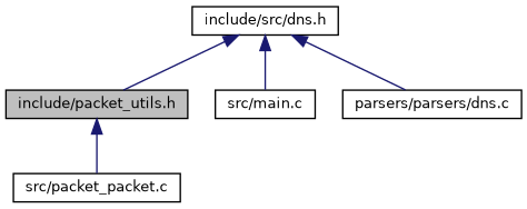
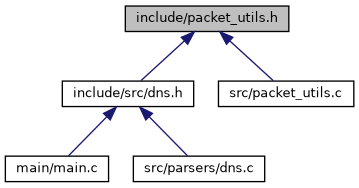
  digraph {
    node [color=black fillcolor=white fontname=Helvetica fontsize=10 shape=record style=filled]
    edge [color=midnightblue dir=back fontname=Helvetica fontsize=10 labelfontname=Helvetica labelfontsize=10 style=solid]
    n1 [fillcolor=grey75 fontcolor=black height=0.2 label="include/packet_utils.h" width=0.4]
    n2 [height=0.2 label="include/src/dns.h" width=0.4]
-   n3 [height=0.2 label="src/packet_packet.c" width=0.4]
-   n4 [height=0.2 label="src/main.c" width=0.4]
-   n5 [height=0.2 label="parsers/parsers/dns.c" width=0.4]
-   n2 -> n1
+   n3 [height=0.2 label="src/packet_utils.c" width=0.4]
+   n4 [height=0.2 label="main/main.c" width=0.4]
+   n5 [height=0.2 label="src/parsers/dns.c" width=0.4]
+   n1 -> n2
    n1 -> n3
    n2 -> n4
    n2 -> n5
  }
